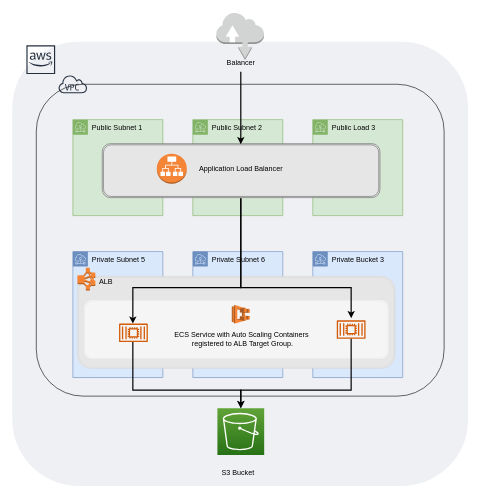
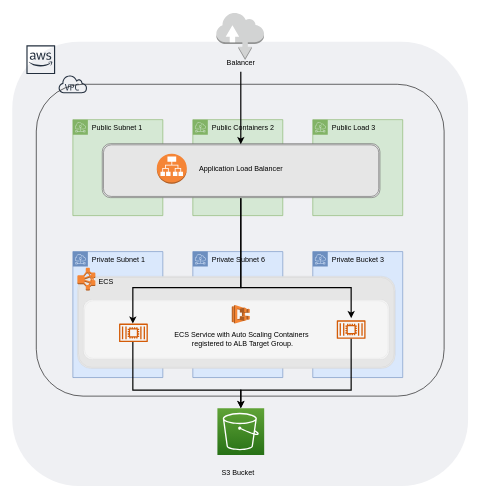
  <mxCell id="0" />
  <mxCell id="1" parent="0" />
  <mxCell id="2" value="" style="fillColor=#EFF0F3;strokeColor=none;dashed=0;verticalAlign=top;fontStyle=0;fontColor=#232F3D;rounded=1;" parent="1" vertex="1"><mxGeometry x="20" y="69" width="760" height="741" as="geometry" /></mxCell>
  <mxCell id="3" value="Public Subnet 1" style="sketch=0;outlineConnect=0;html=1;whiteSpace=wrap;fontSize=12;fontStyle=0;shape=mxgraph.aws4.group;grIcon=mxgraph.aws4.group_subnet;strokeColor=#82b366;fillColor=#d5e8d4;verticalAlign=top;align=left;spacingLeft=30;dashed=0;rounded=1;" parent="1" vertex="1"><mxGeometry x="121" y="199" width="150" height="160" as="geometry" /></mxCell>
- <mxCell id="4" value="Public Subnet 2" style="sketch=0;outlineConnect=0;html=1;whiteSpace=wrap;fontSize=12;fontStyle=0;shape=mxgraph.aws4.group;grIcon=mxgraph.aws4.group_subnet;strokeColor=#82b366;fillColor=#d5e8d4;verticalAlign=top;align=left;spacingLeft=30;dashed=0;rounded=1;" parent="1" vertex="1"><mxGeometry x="321" y="199" width="150" height="160" as="geometry" /></mxCell>
+ <mxCell id="4" value="Public Containers 2" style="sketch=0;outlineConnect=0;html=1;whiteSpace=wrap;fontSize=12;fontStyle=0;shape=mxgraph.aws4.group;grIcon=mxgraph.aws4.group_subnet;strokeColor=#82b366;fillColor=#d5e8d4;verticalAlign=top;align=left;spacingLeft=30;dashed=0;rounded=1;" parent="1" vertex="1"><mxGeometry x="321" y="199" width="150" height="160" as="geometry" /></mxCell>
  <mxCell id="5" value="Public Load 3" style="sketch=0;outlineConnect=0;html=1;whiteSpace=wrap;fontSize=12;fontStyle=0;shape=mxgraph.aws4.group;grIcon=mxgraph.aws4.group_subnet;strokeColor=#82b366;fillColor=#d5e8d4;verticalAlign=top;align=left;spacingLeft=30;dashed=0;rounded=1;" parent="1" vertex="1"><mxGeometry x="521" y="199" width="150" height="160" as="geometry" /></mxCell>
- <mxCell id="6" value="Private Subnet 5" style="sketch=0;outlineConnect=0;html=1;whiteSpace=wrap;fontSize=12;fontStyle=0;shape=mxgraph.aws4.group;grIcon=mxgraph.aws4.group_subnet;strokeColor=#6c8ebf;fillColor=#dae8fc;verticalAlign=top;align=left;spacingLeft=30;dashed=0;rounded=1;" parent="1" vertex="1"><mxGeometry x="121" y="419" width="150" height="210" as="geometry" /></mxCell>
+ <mxCell id="6" value="Private Subnet 1" style="sketch=0;outlineConnect=0;html=1;whiteSpace=wrap;fontSize=12;fontStyle=0;shape=mxgraph.aws4.group;grIcon=mxgraph.aws4.group_subnet;strokeColor=#6c8ebf;fillColor=#dae8fc;verticalAlign=top;align=left;spacingLeft=30;dashed=0;rounded=1;" parent="1" vertex="1"><mxGeometry x="121" y="419" width="150" height="210" as="geometry" /></mxCell>
  <mxCell id="7" value="Private Subnet 6" style="sketch=0;outlineConnect=0;html=1;whiteSpace=wrap;fontSize=12;fontStyle=0;shape=mxgraph.aws4.group;grIcon=mxgraph.aws4.group_subnet;strokeColor=#6c8ebf;fillColor=#dae8fc;verticalAlign=top;align=left;spacingLeft=30;dashed=0;rounded=1;" parent="1" vertex="1"><mxGeometry x="321" y="419" width="150" height="210" as="geometry" /></mxCell>
  <mxCell id="8" value="Private Bucket 3" style="sketch=0;outlineConnect=0;html=1;whiteSpace=wrap;fontSize=12;fontStyle=0;shape=mxgraph.aws4.group;grIcon=mxgraph.aws4.group_subnet;strokeColor=#6c8ebf;fillColor=#dae8fc;verticalAlign=top;align=left;spacingLeft=30;dashed=0;rounded=1;" parent="1" vertex="1"><mxGeometry x="521" y="419" width="150" height="210" as="geometry" /></mxCell>
  <mxCell id="9" value="" style="shape=ext;double=1;rounded=1;whiteSpace=wrap;html=1;fillColor=#E6E6E6;fontColor=#333333;strokeColor=#666666;" parent="1" vertex="1"><mxGeometry x="170" y="239" width="463" height="90" as="geometry" /></mxCell>
  <mxCell id="10" value="" style="outlineConnect=0;dashed=0;verticalLabelPosition=bottom;verticalAlign=top;align=center;html=1;shape=mxgraph.aws3.application_load_balancer;fillColor=#F58536;gradientColor=none;rounded=1;" parent="1" vertex="1"><mxGeometry x="261" y="256" width="50" height="50" as="geometry" /></mxCell>
  <mxCell id="11" value="Application Load Balancer" style="text;html=1;resizable=0;autosize=1;align=center;verticalAlign=middle;points=[];fillColor=none;strokeColor=none;rounded=0;" parent="1" vertex="1"><mxGeometry x="321" y="266" width="160" height="30" as="geometry" /></mxCell>
  <mxCell id="12" value="" style="shape=ext;double=1;rounded=1;whiteSpace=wrap;html=1;fillColor=#E6E6E6;fontColor=#333333;strokeColor=#666666;dashed=1;strokeWidth=0;" parent="1" vertex="1"><mxGeometry x="128.5" y="460" width="530" height="154" as="geometry" /></mxCell>
- <mxCell id="13" value="ALB" style="text;html=1;resizable=0;autosize=1;align=center;verticalAlign=middle;points=[];fillColor=none;strokeColor=none;rounded=0;" parent="1" vertex="1"><mxGeometry x="151" y="454" width="50" height="30" as="geometry" /></mxCell>
+ <mxCell id="13" value="ECS" style="text;html=1;resizable=0;autosize=1;align=center;verticalAlign=middle;points=[];fillColor=none;strokeColor=none;rounded=0;" parent="1" vertex="1"><mxGeometry x="151" y="454" width="50" height="30" as="geometry" /></mxCell>
  <mxCell id="14" value="" style="outlineConnect=0;dashed=0;verticalLabelPosition=bottom;verticalAlign=top;align=center;html=1;shape=mxgraph.aws3.emr_cluster;fillColor=#F58534;gradientColor=none;rounded=1;" parent="1" vertex="1"><mxGeometry x="128.5" y="446" width="30" height="38" as="geometry" /></mxCell>
  <mxCell id="15" value="" style="shape=ext;double=1;rounded=1;whiteSpace=wrap;html=1;fillColor=#f5f5f5;fontColor=#333333;strokeColor=#666666;strokeWidth=0;" parent="1" vertex="1"><mxGeometry x="138.5" y="499" width="510" height="100" as="geometry" /></mxCell>
  <mxCell id="16" value="" style="outlineConnect=0;dashed=0;verticalLabelPosition=bottom;verticalAlign=top;align=center;html=1;shape=mxgraph.aws3.ecs;fillColor=#F58534;gradientColor=none;rounded=1;" parent="1" vertex="1"><mxGeometry x="386" y="508" width="30" height="31" as="geometry" /></mxCell>
  <mxCell id="17" value="" style="sketch=0;outlineConnect=0;fontColor=#232F3E;gradientColor=none;fillColor=#D45B07;strokeColor=none;dashed=0;verticalLabelPosition=bottom;verticalAlign=top;align=center;html=1;fontSize=12;fontStyle=0;aspect=fixed;pointerEvents=1;shape=mxgraph.aws4.container_2;rounded=1;" parent="1" vertex="1"><mxGeometry x="198" y="539" width="48" height="31" as="geometry" /></mxCell>
  <mxCell id="18" value="" style="sketch=0;outlineConnect=0;fontColor=#232F3E;gradientColor=none;fillColor=#D45B07;strokeColor=none;dashed=0;verticalLabelPosition=bottom;verticalAlign=top;align=center;html=1;fontSize=12;fontStyle=0;aspect=fixed;pointerEvents=1;shape=mxgraph.aws4.container_2;rounded=1;" parent="1" vertex="1"><mxGeometry x="561" y="533.5" width="48" height="31" as="geometry" /></mxCell>
  <mxCell id="19" value="ECS Service with Auto Scaling Containers&lt;br&gt;&amp;nbsp;registered to ALB Target Group." style="text;html=1;resizable=0;autosize=1;align=center;verticalAlign=middle;points=[];fillColor=none;strokeColor=none;rounded=0;" parent="1" vertex="1"><mxGeometry x="276.5" y="545" width="250" height="40" as="geometry" /></mxCell>
  <mxCell id="20" style="edgeStyle=orthogonalEdgeStyle;rounded=0;orthogonalLoop=1;jettySize=auto;html=1;strokeWidth=2;" parent="1" source="18" edge="1"><mxGeometry relative="1" as="geometry"><mxPoint x="401" y="680" as="targetPoint" /><mxPoint x="596" y="599" as="sourcePoint" /><Array as="points"><mxPoint x="585" y="650" /><mxPoint x="401" y="650" /></Array></mxGeometry></mxCell>
  <mxCell id="21" style="edgeStyle=orthogonalEdgeStyle;rounded=0;orthogonalLoop=1;jettySize=auto;html=1;entryX=0.5;entryY=0;entryDx=0;entryDy=0;entryPerimeter=0;strokeWidth=2;" parent="1" source="17" target="26" edge="1"><mxGeometry relative="1" as="geometry"><mxPoint x="212" y="600" as="sourcePoint" /><Array as="points"><mxPoint x="221" y="650" /><mxPoint x="401" y="650" /></Array></mxGeometry></mxCell>
  <mxCell id="22" style="edgeStyle=orthogonalEdgeStyle;rounded=0;orthogonalLoop=1;jettySize=auto;html=1;strokeWidth=2;" parent="1" edge="1"><mxGeometry relative="1" as="geometry"><mxPoint x="401" y="330" as="sourcePoint" /><mxPoint x="585" y="530" as="targetPoint" /><Array as="points"><mxPoint x="401" y="479" /><mxPoint x="585" y="479" /></Array></mxGeometry></mxCell>
  <mxCell id="23" style="edgeStyle=orthogonalEdgeStyle;rounded=0;orthogonalLoop=1;jettySize=auto;html=1;strokeWidth=2;" parent="1" target="17" edge="1"><mxGeometry relative="1" as="geometry"><mxPoint x="401" y="330" as="sourcePoint" /><Array as="points"><mxPoint x="401" y="479" /><mxPoint x="221" y="479" /></Array></mxGeometry></mxCell>
  <mxCell id="24" style="edgeStyle=orthogonalEdgeStyle;rounded=0;orthogonalLoop=1;jettySize=auto;html=1;strokeWidth=2;" parent="1" source="25" edge="1"><mxGeometry relative="1" as="geometry"><mxPoint x="401" y="240" as="targetPoint" /></mxGeometry></mxCell>
  <mxCell id="25" value="Balancer" style="text;html=1;resizable=0;autosize=1;align=center;verticalAlign=middle;points=[];fillColor=none;strokeColor=none;rounded=0;" parent="1" vertex="1"><mxGeometry x="371" y="89" width="60" height="30" as="geometry" /></mxCell>
  <mxCell id="26" value="" style="sketch=0;points=[[0,0,0],[0.25,0,0],[0.5,0,0],[0.75,0,0],[1,0,0],[0,1,0],[0.25,1,0],[0.5,1,0],[0.75,1,0],[1,1,0],[0,0.25,0],[0,0.5,0],[0,0.75,0],[1,0.25,0],[1,0.5,0],[1,0.75,0]];outlineConnect=0;fontColor=#232F3E;gradientColor=#60A337;gradientDirection=north;fillColor=#277116;strokeColor=#ffffff;dashed=0;verticalLabelPosition=bottom;verticalAlign=top;align=center;html=1;fontSize=12;fontStyle=0;aspect=fixed;shape=mxgraph.aws4.resourceIcon;resIcon=mxgraph.aws4.s3;rounded=1;" parent="1" vertex="1"><mxGeometry x="362" y="680" width="78" height="78" as="geometry" /></mxCell>
  <mxCell id="27" value="S3 Bucket" style="text;html=1;resizable=0;autosize=1;align=center;verticalAlign=middle;points=[];fillColor=none;strokeColor=none;rounded=0;" parent="1" vertex="1"><mxGeometry x="356" y="773" width="80" height="30" as="geometry" /></mxCell>
  <mxCell id="28" value="" style="sketch=0;outlineConnect=0;fontColor=#232F3E;gradientColor=none;strokeColor=#232F3E;fillColor=none;dashed=0;verticalLabelPosition=bottom;verticalAlign=top;align=center;html=1;fontSize=12;fontStyle=0;aspect=fixed;shape=mxgraph.aws4.resourceIcon;resIcon=mxgraph.aws4.aws_cloud;rounded=1;" parent="1" vertex="1"><mxGeometry x="37.5" y="69" width="60" height="60" as="geometry" /></mxCell>
  <mxCell id="29" value="" style="fillColor=none;strokeColor=default;dashed=0;verticalAlign=top;fontStyle=0;fontColor=#232F3D;rounded=1;" parent="1" vertex="1"><mxGeometry x="60" y="140" width="680" height="520" as="geometry" /></mxCell>
  <mxCell id="30" value="" style="sketch=0;outlineConnect=0;fontColor=#232F3E;gradientColor=none;strokeColor=#232F3E;fillColor=none;dashed=0;verticalLabelPosition=bottom;verticalAlign=top;align=center;html=1;fontSize=12;fontStyle=0;aspect=fixed;shape=mxgraph.aws4.resourceIcon;resIcon=mxgraph.aws4.virtual_private_cloud;" parent="1" vertex="1"><mxGeometry x="91" y="110" width="60" height="60" as="geometry" /></mxCell>
  <mxCell id="31" value="" style="outlineConnect=0;dashed=0;verticalLabelPosition=bottom;verticalAlign=top;align=center;html=1;shape=mxgraph.aws3.internet;fillColor=#D2D3D3;gradientColor=none;" vertex="1" parent="1"><mxGeometry x="360.25" y="20" width="79.5" height="79.5" as="geometry" /></mxCell>
